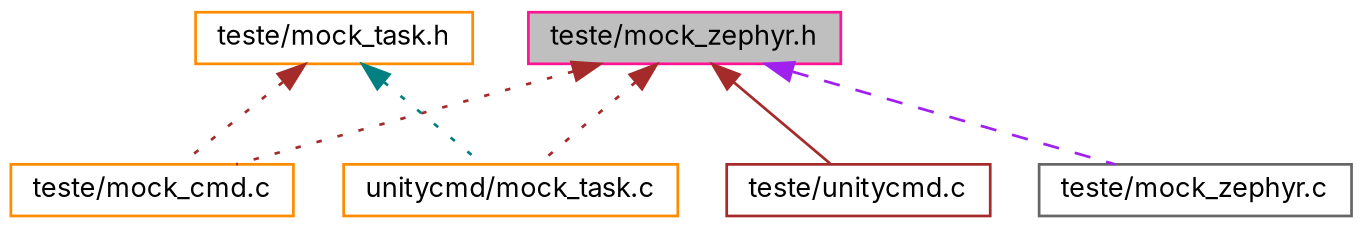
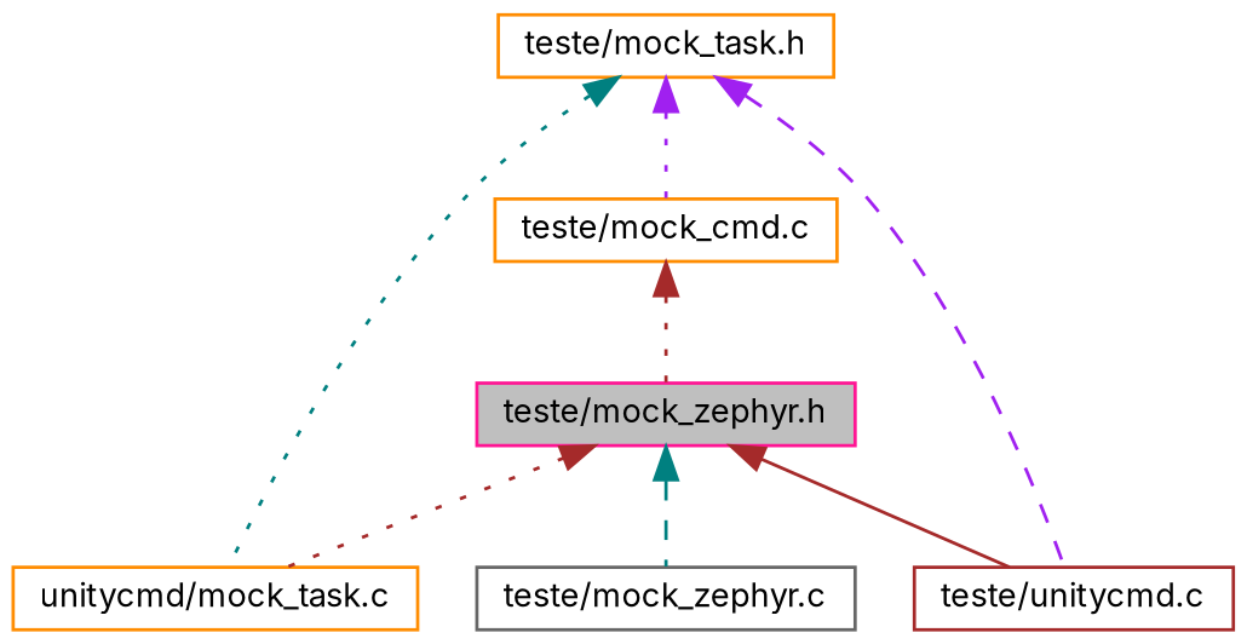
  digraph {
    fontname=Inter
    node [color=darkorange fillcolor=white fontname=Inter fontsize=10 shape=record style=filled]
    edge [color=brown dir=back fontname=Inter fontsize=10 labelfontname=Helvetica labelfontsize=10 style=dotted]
    n1 [color=deeppink fillcolor=grey75 fontcolor=black height=0.2 label="teste/mock_zephyr.h" width=0.4]
    n2 [height=0.2 label="teste/mock_cmd.c" width=0.4]
    n3 [height=0.2 label="unitycmd/mock_task.c" width=0.4]
    n4 [color=brown height=0.2 label="teste/unitycmd.c" width=0.4]
    n5 [color=gray40 height=0.2 label="teste/mock_zephyr.c" width=0.4]
    n6 [height=0.2 label="teste/mock_task.h" width=0.4]
-   n1 -> n2
+   n2 -> n1
    n1 -> n3
    n1 -> n4 [style=solid]
-   n1 -> n5 [color=purple style=dashed]
-   n6 -> n2
+   n1 -> n5 [color=teal style=dashed]
+   n6 -> n2 [color=purple]
    n6 -> n3 [color=teal]
+   n6 -> n4 [color=purple style=dashed]
  }
